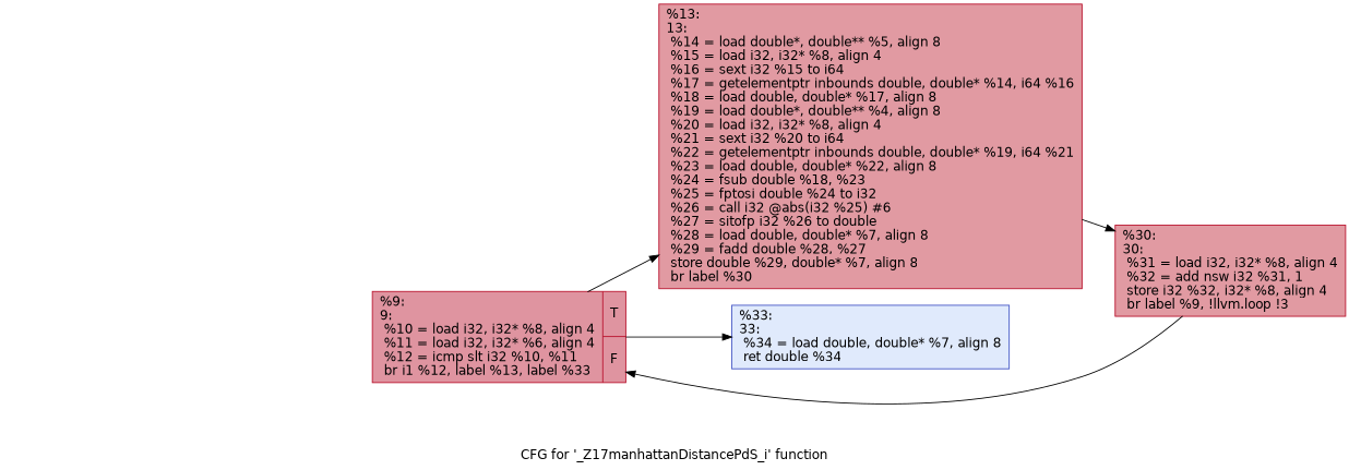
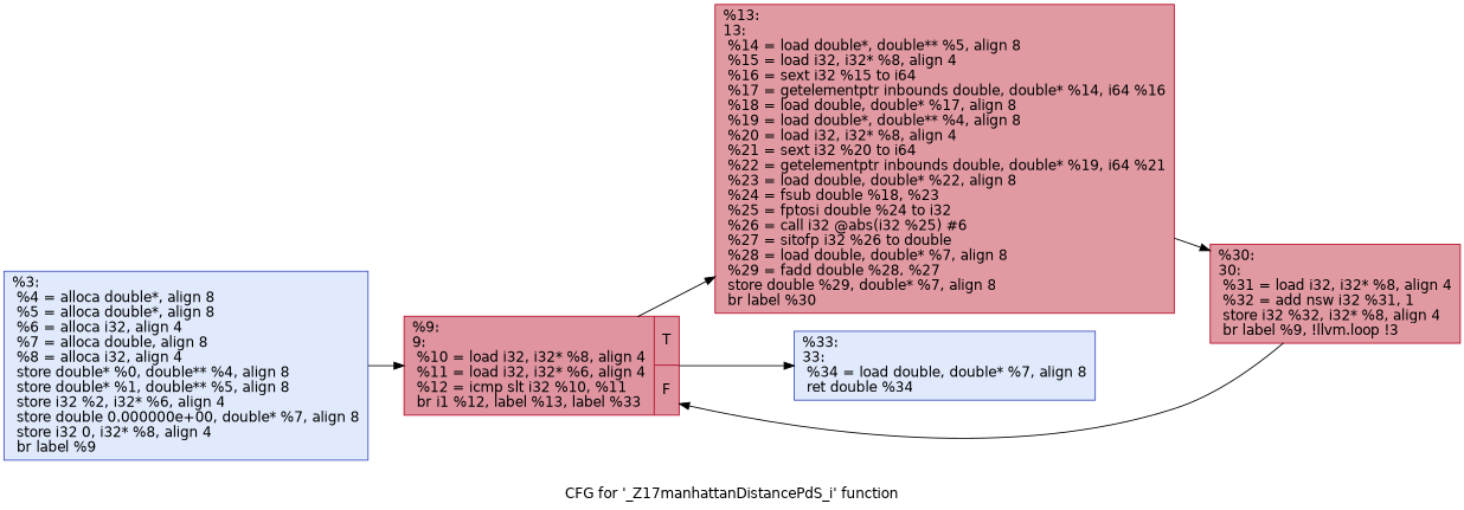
  digraph {
    label="CFG for '_Z17manhattanDistancePdS_i' function"
    rankdir=LR
    fontname="DejaVu Sans"
    node [color="#b70d28ff" fillcolor="#b9d0f970" shape=record style=filled fontname="DejaVu Sans"]
    edge [fontname="DejaVu Sans"]
+   n1 [color="#3d50c3ff" label="{%3:\l  %4 = alloca double*, align 8\l  %5 = alloca double*, align 8\l  %6 = alloca i32, align 4\l  %7 = alloca double, align 8\l  %8 = alloca i32, align 4\l  store double* %0, double** %4, align 8\l  store double* %1, double** %5, align 8\l  store i32 %2, i32* %6, align 4\l  store double 0.000000e+00, double* %7, align 8\l  store i32 0, i32* %8, align 4\l  br label %9\l}"]
    n2 [fillcolor="#b70d2870" label="{%9:\l9:                                                \l  %10 = load i32, i32* %8, align 4\l  %11 = load i32, i32* %6, align 4\l  %12 = icmp slt i32 %10, %11\l  br i1 %12, label %13, label %33\l|{<s0>T|<s1>F}}"]
    n3 [fillcolor="#bb1b2c70" label="{%13:\l13:                                               \l  %14 = load double*, double** %5, align 8\l  %15 = load i32, i32* %8, align 4\l  %16 = sext i32 %15 to i64\l  %17 = getelementptr inbounds double, double* %14, i64 %16\l  %18 = load double, double* %17, align 8\l  %19 = load double*, double** %4, align 8\l  %20 = load i32, i32* %8, align 4\l  %21 = sext i32 %20 to i64\l  %22 = getelementptr inbounds double, double* %19, i64 %21\l  %23 = load double, double* %22, align 8\l  %24 = fsub double %18, %23\l  %25 = fptosi double %24 to i32\l  %26 = call i32 @abs(i32 %25) #6\l  %27 = sitofp i32 %26 to double\l  %28 = load double, double* %7, align 8\l  %29 = fadd double %28, %27\l  store double %29, double* %7, align 8\l  br label %30\l}"]
    n4 [color="#3d50c3ff" label="{%33:\l33:                                               \l  %34 = load double, double* %7, align 8\l  ret double %34\l}"]
    n5 [fillcolor="#bb1b2c70" label="{%30:\l30:                                               \l  %31 = load i32, i32* %8, align 4\l  %32 = add nsw i32 %31, 1\l  store i32 %32, i32* %8, align 4\l  br label %9, !llvm.loop !3\l}"]
+   n1 -> n2
    n2 -> n3
    n2 -> n4
    n3 -> n5
    n5 -> n2
  }
